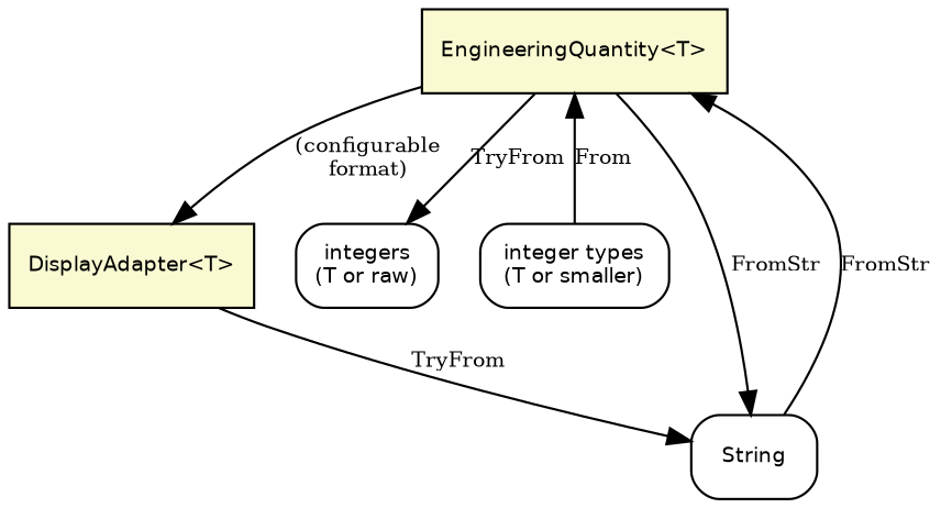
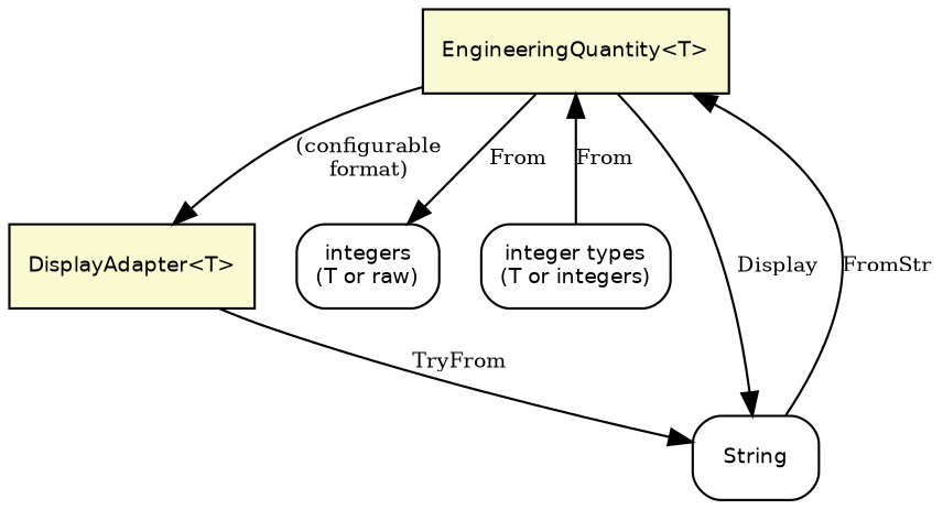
  digraph {
    node [fontname=Helvetica fontsize=9 shape=box style=rounded]
    edge [fontsize=9]
    n1 [fillcolor=lightgoldenrodyellow label="EngineeringQuantity<T>" style=filled]
    n2 [fillcolor=lightgoldenrodyellow label="DisplayAdapter<T>" style=filled]
-   n3 [label="integer types\n(T or smaller)"]
+   n3 [label="integer types\n(T or integers)"]
    n4 [label="integers\n(T or raw)"]
    n5 [label=String]
    subgraph sub_1 {
      n1
      n2
    }
    subgraph cluster_2 {
      penwidth=0
      n3
      n4
    }
    n1 -> n2 [label="(configurable\nformat)"]
-   n1 -> n4 [label=TryFrom]
-   n1 -> n5 [label=FromStr]
+   n1 -> n4 [label=From]
+   n1 -> n5 [label=Display]
    n2 -> n5 [label=TryFrom]
    n3 -> n1 [label=From]
    n5 -> n1 [label=FromStr]
  }
